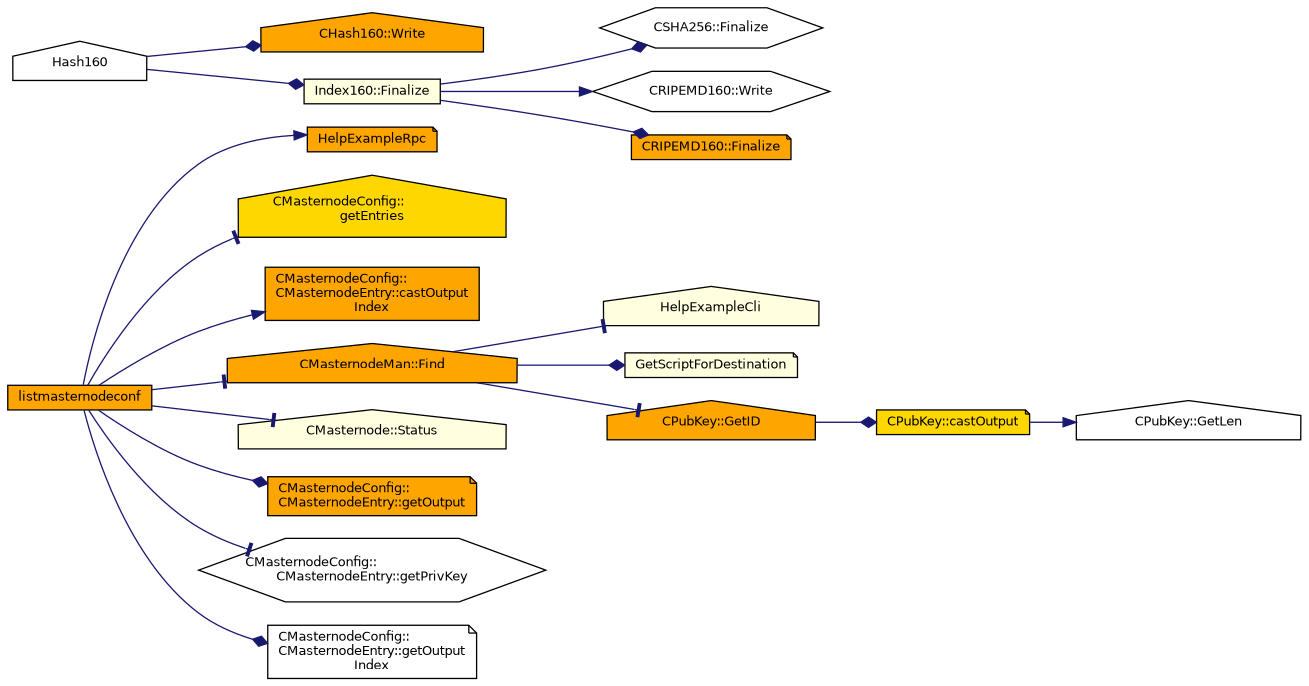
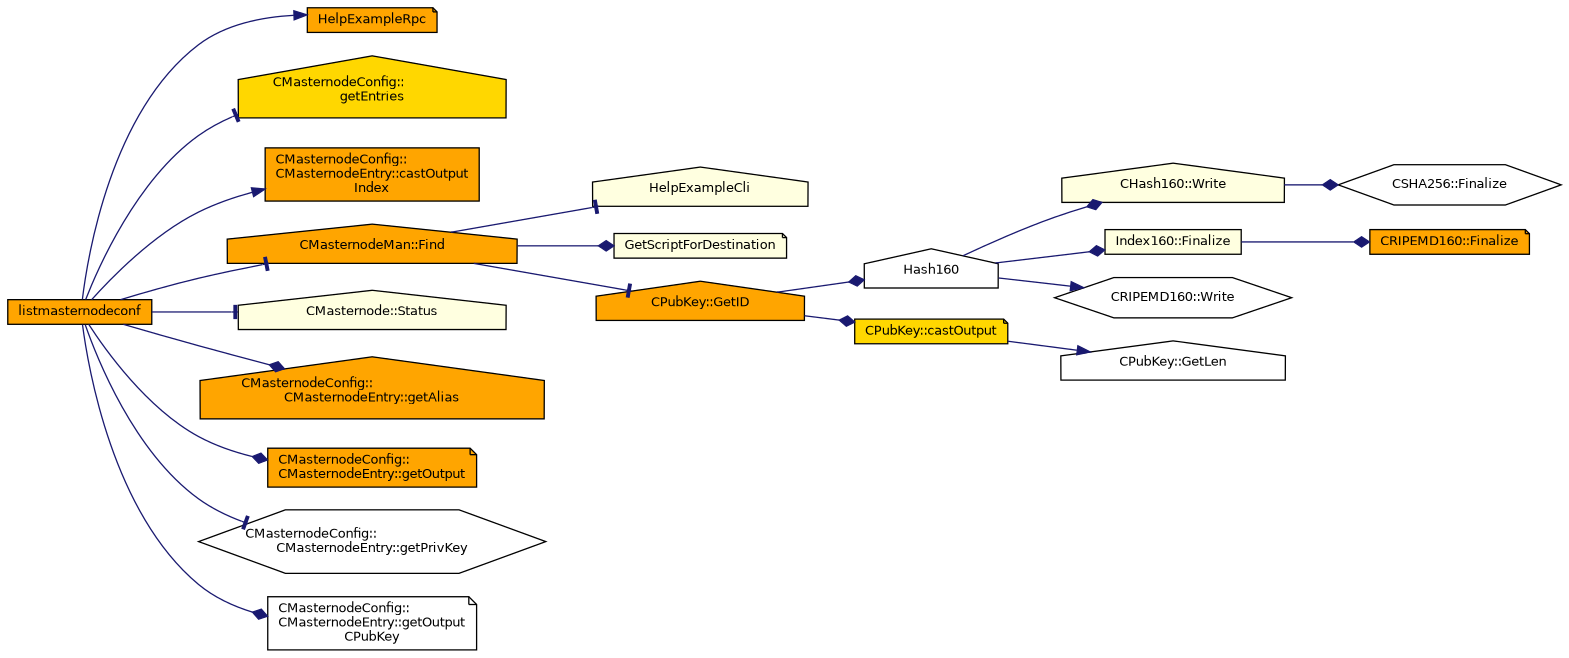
  digraph {
    rankdir=LR
    node [color=black fillcolor=orange fontname=Helvetica fontsize=10 shape=house style=filled]
    edge [arrowhead=diamond color=midnightblue fontname=Helvetica fontsize=10 labelfontname=Helvetica labelfontsize=10 style=solid]
    n1 [fontcolor=black height=0.2 label=listmasternodeconf shape=box width=0.4]
    n2 [height=0.2 label=HelpExampleRpc shape=note width=0.4]
    n3 [fillcolor=gold height=0.2 label="CMasternodeConfig::\lgetEntries" width=0.4]
    n4 [height=0.2 label="CMasternodeConfig::\lCMasternodeEntry::castOutput\lIndex" shape=box width=0.4]
    n5 [height=0.2 label="CMasternodeMan::Find" width=0.4]
    n6 [fillcolor=lightyellow height=0.2 label="CMasternode::Status" width=0.4]
+   n7 [height=0.2 label="CMasternodeConfig::\lCMasternodeEntry::getAlias" width=0.4]
    n8 [height=0.2 label="CMasternodeConfig::\lCMasternodeEntry::getOutput" shape=note width=0.4]
    n9 [fillcolor=white height=0.2 label="CMasternodeConfig::\lCMasternodeEntry::getPrivKey" shape=hexagon width=0.4]
-   n10 [fillcolor=white height=0.2 label="CMasternodeConfig::\lCMasternodeEntry::getOutput\lIndex" shape=note width=0.4]
+   n10 [fillcolor=white height=0.2 label="CMasternodeConfig::\lCMasternodeEntry::getOutput\lCPubKey" shape=note width=0.4]
    n11 [fillcolor=lightyellow height=0.2 label=HelpExampleCli width=0.4]
    n12 [fillcolor=lightyellow height=0.2 label=GetScriptForDestination shape=note width=0.4]
    n13 [height=0.2 label="CPubKey::GetID" width=0.4]
    n14 [fillcolor=white height=0.2 label=Hash160 width=0.4]
    n15 [fillcolor=gold height=0.2 label="CPubKey::castOutput" shape=note width=0.4]
-   n16 [height=0.2 label="CHash160::Write" width=0.4]
+   n16 [fillcolor=lightyellow height=0.2 label="CHash160::Write" width=0.4]
    n17 [fillcolor=lightyellow height=0.2 label="Index160::Finalize" shape=box width=0.4]
    n18 [fillcolor=white height=0.2 label="CPubKey::GetLen" width=0.4]
    n19 [fillcolor=white height=0.2 label="CSHA256::Finalize" shape=hexagon width=0.4]
    n20 [fillcolor=white height=0.2 label="CRIPEMD160::Write" shape=hexagon width=0.4]
    n21 [height=0.2 label="CRIPEMD160::Finalize" shape=note width=0.4]
    n1 -> n2 [arrowhead=normal]
    n1 -> n3 [arrowhead=tee]
    n1 -> n4 [arrowhead=normal]
    n1 -> n5 [arrowhead=tee]
    n1 -> n6 [arrowhead=tee]
+   n1 -> n7
    n1 -> n8
    n1 -> n9 [arrowhead=tee]
    n1 -> n10
    n5 -> n11 [arrowhead=tee]
    n5 -> n12
    n5 -> n13 [arrowhead=tee]
+   n13 -> n14
    n13 -> n15
    n14 -> n16
    n14 -> n17
    n15 -> n18 [arrowhead=normal]
-   n17 -> n19
-   n17 -> n20 [arrowhead=normal]
+   n16 -> n19
+   n14 -> n20 [arrowhead=normal]
    n17 -> n21
  }
